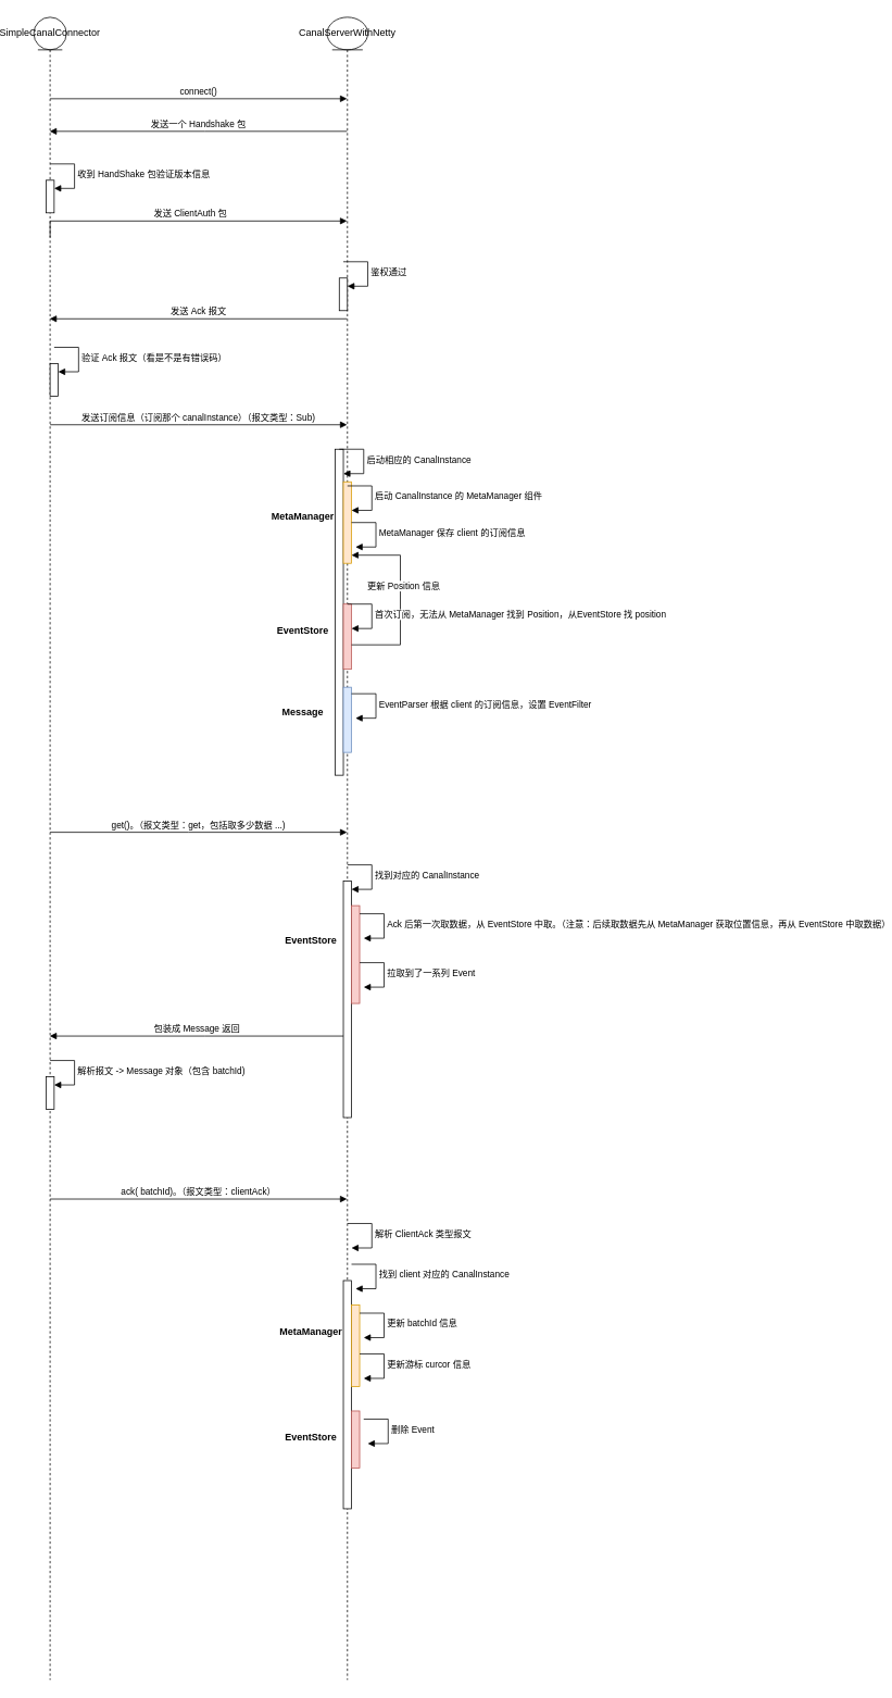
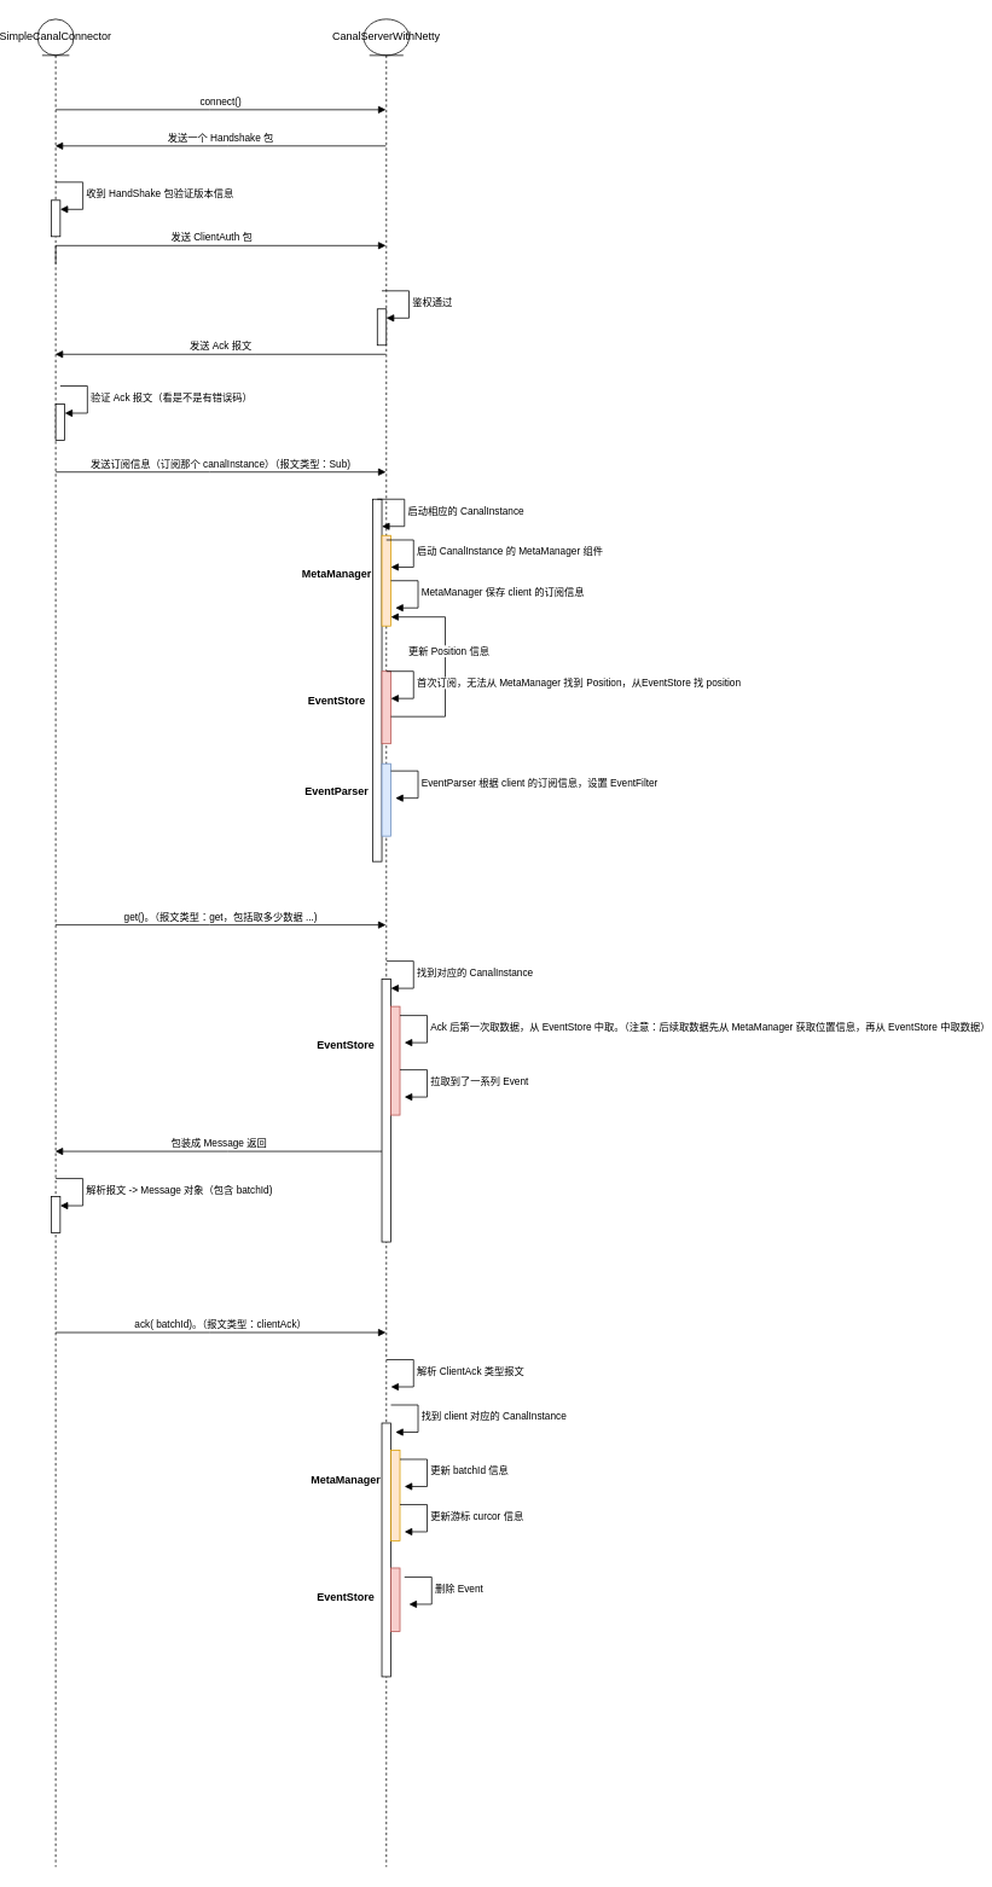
  <mxCell id="0" />
  <mxCell id="1" parent="0" />
  <mxCell id="2" value="SimpleCanalConnector" style="shape=umlLifeline;perimeter=lifelinePerimeter;whiteSpace=wrap;html=1;container=1;dropTarget=0;collapsible=0;recursiveResize=0;outlineConnect=0;portConstraint=eastwest;newEdgeStyle={&quot;edgeStyle&quot;:&quot;elbowEdgeStyle&quot;,&quot;elbow&quot;:&quot;vertical&quot;,&quot;curved&quot;:0,&quot;rounded&quot;:0};participant=umlEntity;" vertex="1" parent="1"><mxGeometry x="20" y="20" width="40" height="2040" as="geometry" /></mxCell>
  <mxCell id="3" value="" style="html=1;points=[];perimeter=orthogonalPerimeter;outlineConnect=0;targetShapes=umlLifeline;portConstraint=eastwest;newEdgeStyle={&quot;edgeStyle&quot;:&quot;elbowEdgeStyle&quot;,&quot;elbow&quot;:&quot;vertical&quot;,&quot;curved&quot;:0,&quot;rounded&quot;:0};" vertex="1" parent="2"><mxGeometry x="15" y="200" width="10" height="40" as="geometry" /></mxCell>
  <mxCell id="4" value="收到 HandShake 包验证版本信息" style="html=1;align=left;spacingLeft=2;endArrow=block;rounded=0;edgeStyle=orthogonalEdgeStyle;curved=0;rounded=0;" edge="1" target="3" parent="2"><mxGeometry relative="1" as="geometry"><mxPoint x="20" y="180" as="sourcePoint" /><Array as="points"><mxPoint x="50" y="210" /></Array></mxGeometry></mxCell>
  <mxCell id="5" value="" style="html=1;points=[];perimeter=orthogonalPerimeter;outlineConnect=0;targetShapes=umlLifeline;portConstraint=eastwest;newEdgeStyle={&quot;edgeStyle&quot;:&quot;elbowEdgeStyle&quot;,&quot;elbow&quot;:&quot;vertical&quot;,&quot;curved&quot;:0,&quot;rounded&quot;:0};" vertex="1" parent="2"><mxGeometry x="20" y="425" width="10" height="40" as="geometry" /></mxCell>
  <mxCell id="6" value="验证 Ack 报文（看是不是有错误码）" style="html=1;align=left;spacingLeft=2;endArrow=block;rounded=0;edgeStyle=orthogonalEdgeStyle;curved=0;rounded=0;" edge="1" target="5" parent="2"><mxGeometry relative="1" as="geometry"><mxPoint x="25" y="405" as="sourcePoint" /><Array as="points"><mxPoint x="55" y="435" /></Array></mxGeometry></mxCell>
  <mxCell id="7" value="" style="html=1;points=[];perimeter=orthogonalPerimeter;outlineConnect=0;targetShapes=umlLifeline;portConstraint=eastwest;newEdgeStyle={&quot;edgeStyle&quot;:&quot;elbowEdgeStyle&quot;,&quot;elbow&quot;:&quot;vertical&quot;,&quot;curved&quot;:0,&quot;rounded&quot;:0};" vertex="1" parent="2"><mxGeometry x="15" y="1300" width="10" height="40" as="geometry" /></mxCell>
  <mxCell id="8" value="解析报文 -&amp;gt; Message 对象（包含 batchId)" style="html=1;align=left;spacingLeft=2;endArrow=block;rounded=0;edgeStyle=orthogonalEdgeStyle;curved=0;rounded=0;" edge="1" target="7" parent="2"><mxGeometry relative="1" as="geometry"><mxPoint x="20" y="1280" as="sourcePoint" /><Array as="points"><mxPoint x="50" y="1310" /></Array></mxGeometry></mxCell>
  <mxCell id="9" value="CanalServerWithNetty" style="shape=umlLifeline;perimeter=lifelinePerimeter;whiteSpace=wrap;html=1;container=1;dropTarget=0;collapsible=0;recursiveResize=0;outlineConnect=0;portConstraint=eastwest;newEdgeStyle={&quot;edgeStyle&quot;:&quot;elbowEdgeStyle&quot;,&quot;elbow&quot;:&quot;vertical&quot;,&quot;curved&quot;:0,&quot;rounded&quot;:0};participant=umlEntity;" vertex="1" parent="1"><mxGeometry x="380" y="20" width="50" height="2040" as="geometry" /></mxCell>
  <mxCell id="10" value="" style="html=1;points=[];perimeter=orthogonalPerimeter;outlineConnect=0;targetShapes=umlLifeline;portConstraint=eastwest;newEdgeStyle={&quot;edgeStyle&quot;:&quot;elbowEdgeStyle&quot;,&quot;elbow&quot;:&quot;vertical&quot;,&quot;curved&quot;:0,&quot;rounded&quot;:0};" vertex="1" parent="9"><mxGeometry x="15" y="320" width="10" height="40" as="geometry" /></mxCell>
  <mxCell id="11" value="鉴权通过" style="html=1;align=left;spacingLeft=2;endArrow=block;rounded=0;edgeStyle=orthogonalEdgeStyle;curved=0;rounded=0;" edge="1" target="10" parent="9"><mxGeometry relative="1" as="geometry"><mxPoint x="20" y="300" as="sourcePoint" /><Array as="points"><mxPoint x="50" y="330" /></Array></mxGeometry></mxCell>
  <mxCell id="12" value="" style="html=1;points=[];perimeter=orthogonalPerimeter;outlineConnect=0;targetShapes=umlLifeline;portConstraint=eastwest;newEdgeStyle={&quot;edgeStyle&quot;:&quot;elbowEdgeStyle&quot;,&quot;elbow&quot;:&quot;vertical&quot;,&quot;curved&quot;:0,&quot;rounded&quot;:0};" vertex="1" parent="9"><mxGeometry x="10" y="530" width="10" height="400" as="geometry" /></mxCell>
  <mxCell id="13" value="启动相应的 CanalInstance" style="html=1;align=left;spacingLeft=2;endArrow=block;rounded=0;edgeStyle=orthogonalEdgeStyle;curved=0;rounded=0;" edge="1" target="12" parent="9"><mxGeometry relative="1" as="geometry"><mxPoint x="15" y="530" as="sourcePoint" /><Array as="points"><mxPoint x="45" y="560" /></Array></mxGeometry></mxCell>
  <mxCell id="14" value="" style="html=1;points=[];perimeter=orthogonalPerimeter;outlineConnect=0;targetShapes=umlLifeline;portConstraint=eastwest;newEdgeStyle={&quot;edgeStyle&quot;:&quot;elbowEdgeStyle&quot;,&quot;elbow&quot;:&quot;vertical&quot;,&quot;curved&quot;:0,&quot;rounded&quot;:0};fillColor=#ffe6cc;strokeColor=#d79b00;" vertex="1" parent="9"><mxGeometry x="20" y="570" width="10" height="100" as="geometry" /></mxCell>
  <mxCell id="15" value="启动 CanalInstance 的 MetaManager 组件" style="html=1;align=left;spacingLeft=2;endArrow=block;rounded=0;edgeStyle=orthogonalEdgeStyle;curved=0;rounded=0;" edge="1" target="14" parent="9"><mxGeometry relative="1" as="geometry"><mxPoint x="25" y="575" as="sourcePoint" /><Array as="points"><mxPoint x="55" y="605" /></Array></mxGeometry></mxCell>
  <mxCell id="16" value="MetaManager 保存 client 的订阅信息" style="html=1;align=left;spacingLeft=2;endArrow=block;rounded=0;edgeStyle=orthogonalEdgeStyle;curved=0;rounded=0;" edge="1" parent="9"><mxGeometry relative="1" as="geometry"><mxPoint x="30" y="620" as="sourcePoint" /><Array as="points"><mxPoint x="60" y="650" /></Array><mxPoint x="35" y="650" as="targetPoint" /></mxGeometry></mxCell>
  <mxCell id="17" value="" style="html=1;points=[];perimeter=orthogonalPerimeter;outlineConnect=0;targetShapes=umlLifeline;portConstraint=eastwest;newEdgeStyle={&quot;edgeStyle&quot;:&quot;elbowEdgeStyle&quot;,&quot;elbow&quot;:&quot;vertical&quot;,&quot;curved&quot;:0,&quot;rounded&quot;:0};fillColor=#f8cecc;strokeColor=#b85450;" vertex="1" parent="9"><mxGeometry x="20" y="720" width="10" height="80" as="geometry" /></mxCell>
  <mxCell id="18" value="" style="html=1;align=left;spacingLeft=2;endArrow=block;rounded=0;edgeStyle=orthogonalEdgeStyle;curved=0;rounded=0;" edge="1" target="14" parent="9"><mxGeometry relative="1" as="geometry"><mxPoint x="30" y="770" as="sourcePoint" /><Array as="points"><mxPoint x="90" y="770" /><mxPoint x="90" y="660" /></Array><mxPoint x="35" y="650" as="targetPoint" /></mxGeometry></mxCell>
  <mxCell id="19" value="更新 Position 信息" style="edgeLabel;html=1;align=center;verticalAlign=middle;resizable=0;points=[];" vertex="1" connectable="0" parent="18"><mxGeometry x="0.16" y="-3" relative="1" as="geometry"><mxPoint as="offset" /></mxGeometry></mxCell>
  <mxCell id="20" value="" style="html=1;points=[];perimeter=orthogonalPerimeter;outlineConnect=0;targetShapes=umlLifeline;portConstraint=eastwest;newEdgeStyle={&quot;edgeStyle&quot;:&quot;elbowEdgeStyle&quot;,&quot;elbow&quot;:&quot;vertical&quot;,&quot;curved&quot;:0,&quot;rounded&quot;:0};fillColor=#dae8fc;strokeColor=#6c8ebf;" vertex="1" parent="9"><mxGeometry x="20" y="822" width="10" height="80" as="geometry" /></mxCell>
  <mxCell id="21" value="EventParser 根据 client 的订阅信息，设置 EventFilter" style="html=1;align=left;spacingLeft=2;endArrow=block;rounded=0;edgeStyle=orthogonalEdgeStyle;curved=0;rounded=0;" edge="1" parent="9"><mxGeometry relative="1" as="geometry"><mxPoint x="30" y="830" as="sourcePoint" /><Array as="points"><mxPoint x="60" y="860" /></Array><mxPoint x="35" y="860" as="targetPoint" /></mxGeometry></mxCell>
  <mxCell id="22" value="" style="html=1;points=[];perimeter=orthogonalPerimeter;outlineConnect=0;targetShapes=umlLifeline;portConstraint=eastwest;newEdgeStyle={&quot;edgeStyle&quot;:&quot;elbowEdgeStyle&quot;,&quot;elbow&quot;:&quot;vertical&quot;,&quot;curved&quot;:0,&quot;rounded&quot;:0};" vertex="1" parent="9"><mxGeometry x="20" y="1060" width="10" height="290" as="geometry" /></mxCell>
  <mxCell id="23" value="找到对应的 CanalInstance" style="html=1;align=left;spacingLeft=2;endArrow=block;rounded=0;edgeStyle=orthogonalEdgeStyle;curved=0;rounded=0;" edge="1" target="22" parent="9"><mxGeometry relative="1" as="geometry"><mxPoint x="25" y="1040" as="sourcePoint" /><Array as="points"><mxPoint x="55" y="1070" /></Array></mxGeometry></mxCell>
  <mxCell id="24" value="" style="html=1;points=[];perimeter=orthogonalPerimeter;outlineConnect=0;targetShapes=umlLifeline;portConstraint=eastwest;newEdgeStyle={&quot;edgeStyle&quot;:&quot;elbowEdgeStyle&quot;,&quot;elbow&quot;:&quot;vertical&quot;,&quot;curved&quot;:0,&quot;rounded&quot;:0};fillColor=#f8cecc;strokeColor=#b85450;" vertex="1" parent="9"><mxGeometry x="30" y="1090" width="10" height="120" as="geometry" /></mxCell>
  <mxCell id="25" value="解析 ClientAck 类型报文" style="html=1;align=left;spacingLeft=2;endArrow=block;rounded=0;edgeStyle=orthogonalEdgeStyle;curved=0;rounded=0;" edge="1" parent="9"><mxGeometry relative="1" as="geometry"><mxPoint x="25" y="1480" as="sourcePoint" /><Array as="points"><mxPoint x="55" y="1510" /></Array><mxPoint x="30" y="1510" as="targetPoint" /></mxGeometry></mxCell>
  <mxCell id="26" value="" style="html=1;points=[];perimeter=orthogonalPerimeter;outlineConnect=0;targetShapes=umlLifeline;portConstraint=eastwest;newEdgeStyle={&quot;edgeStyle&quot;:&quot;elbowEdgeStyle&quot;,&quot;elbow&quot;:&quot;vertical&quot;,&quot;curved&quot;:0,&quot;rounded&quot;:0};" vertex="1" parent="9"><mxGeometry x="20" y="1550" width="10" height="280" as="geometry" /></mxCell>
  <mxCell id="27" value="找到 client 对应的 CanalInstance" style="html=1;align=left;spacingLeft=2;endArrow=block;rounded=0;edgeStyle=orthogonalEdgeStyle;curved=0;rounded=0;" edge="1" parent="9"><mxGeometry relative="1" as="geometry"><mxPoint x="30" y="1530" as="sourcePoint" /><Array as="points"><mxPoint x="60" y="1560" /></Array><mxPoint x="35" y="1560" as="targetPoint" /></mxGeometry></mxCell>
  <mxCell id="28" value="" style="html=1;points=[];perimeter=orthogonalPerimeter;outlineConnect=0;targetShapes=umlLifeline;portConstraint=eastwest;newEdgeStyle={&quot;edgeStyle&quot;:&quot;elbowEdgeStyle&quot;,&quot;elbow&quot;:&quot;vertical&quot;,&quot;curved&quot;:0,&quot;rounded&quot;:0};fillColor=#ffe6cc;strokeColor=#d79b00;" vertex="1" parent="9"><mxGeometry x="30" y="1580" width="10" height="100" as="geometry" /></mxCell>
  <mxCell id="29" value="更新 batchId 信息" style="html=1;align=left;spacingLeft=2;endArrow=block;rounded=0;edgeStyle=orthogonalEdgeStyle;curved=0;rounded=0;" edge="1" parent="9"><mxGeometry relative="1" as="geometry"><mxPoint x="40" y="1590" as="sourcePoint" /><Array as="points"><mxPoint x="70" y="1620" /></Array><mxPoint x="45" y="1620" as="targetPoint" /></mxGeometry></mxCell>
  <mxCell id="30" value="更新游标 curcor 信息" style="html=1;align=left;spacingLeft=2;endArrow=block;rounded=0;edgeStyle=orthogonalEdgeStyle;curved=0;rounded=0;" edge="1" parent="9"><mxGeometry relative="1" as="geometry"><mxPoint x="40" y="1640" as="sourcePoint" /><Array as="points"><mxPoint x="70" y="1670" /></Array><mxPoint x="45" y="1670" as="targetPoint" /></mxGeometry></mxCell>
  <mxCell id="31" value="" style="html=1;points=[];perimeter=orthogonalPerimeter;outlineConnect=0;targetShapes=umlLifeline;portConstraint=eastwest;newEdgeStyle={&quot;edgeStyle&quot;:&quot;elbowEdgeStyle&quot;,&quot;elbow&quot;:&quot;vertical&quot;,&quot;curved&quot;:0,&quot;rounded&quot;:0};fillColor=#f8cecc;strokeColor=#b85450;" vertex="1" parent="9"><mxGeometry x="30" y="1710" width="10" height="70" as="geometry" /></mxCell>
  <mxCell id="32" value="删除 Event&amp;nbsp;" style="html=1;align=left;spacingLeft=2;endArrow=block;rounded=0;edgeStyle=orthogonalEdgeStyle;curved=0;rounded=0;" edge="1" parent="9"><mxGeometry relative="1" as="geometry"><mxPoint x="45" y="1720" as="sourcePoint" /><Array as="points"><mxPoint x="75" y="1750" /></Array><mxPoint x="50" y="1750" as="targetPoint" /></mxGeometry></mxCell>
  <mxCell id="33" value="connect()" style="html=1;verticalAlign=bottom;endArrow=block;edgeStyle=elbowEdgeStyle;elbow=vertical;curved=0;rounded=0;" edge="1" parent="1" target="9"><mxGeometry x="0.001" width="80" relative="1" as="geometry"><mxPoint x="40" y="120" as="sourcePoint" /><mxPoint x="120" y="120" as="targetPoint" /><mxPoint as="offset" /></mxGeometry></mxCell>
  <mxCell id="34" value="发送一个 Handshake 包" style="html=1;verticalAlign=bottom;endArrow=block;edgeStyle=elbowEdgeStyle;elbow=vertical;curved=0;rounded=0;" edge="1" parent="1" source="9" target="2"><mxGeometry width="80" relative="1" as="geometry"><mxPoint x="290" y="160" as="sourcePoint" /><mxPoint x="370" y="160" as="targetPoint" /><Array as="points"><mxPoint x="230" y="160" /></Array></mxGeometry></mxCell>
  <mxCell id="35" value="发送 ClientAuth 包" style="html=1;verticalAlign=bottom;endArrow=block;edgeStyle=elbowEdgeStyle;elbow=vertical;curved=0;rounded=0;" edge="1" parent="1" target="9"><mxGeometry width="80" relative="1" as="geometry"><mxPoint x="40" y="290" as="sourcePoint" /><mxPoint x="120" y="290" as="targetPoint" /><Array as="points"><mxPoint x="210" y="270" /></Array></mxGeometry></mxCell>
  <mxCell id="36" value="发送 Ack 报文" style="html=1;verticalAlign=bottom;endArrow=block;edgeStyle=elbowEdgeStyle;elbow=vertical;curved=0;rounded=0;" edge="1" parent="1" source="9" target="2"><mxGeometry width="80" relative="1" as="geometry"><mxPoint x="320" y="400" as="sourcePoint" /><mxPoint x="400" y="400" as="targetPoint" /><Array as="points"><mxPoint x="260" y="390" /></Array></mxGeometry></mxCell>
  <mxCell id="37" value="发送订阅信息（订阅那个 canalInstance）（报文类型：Sub)" style="html=1;verticalAlign=bottom;endArrow=block;edgeStyle=elbowEdgeStyle;elbow=vertical;curved=0;rounded=0;" edge="1" parent="1" target="9"><mxGeometry width="80" relative="1" as="geometry"><mxPoint x="40" y="520" as="sourcePoint" /><mxPoint x="120" y="520" as="targetPoint" /></mxGeometry></mxCell>
  <mxCell id="38" value="首次订阅，无法从 MetaManager 找到 Position，从EventStore 找 position" style="html=1;align=left;spacingLeft=2;endArrow=block;rounded=0;edgeStyle=orthogonalEdgeStyle;curved=0;rounded=0;" edge="1" parent="1"><mxGeometry relative="1" as="geometry"><mxPoint x="405" y="740" as="sourcePoint" /><Array as="points"><mxPoint x="435" y="770" /></Array><mxPoint x="410" y="770" as="targetPoint" /></mxGeometry></mxCell>
- <mxCell id="39" value="Message" style="text;align=center;fontStyle=1;verticalAlign=middle;spacingLeft=3;spacingRight=3;strokeColor=none;rotatable=0;points=[[0,0.5],[1,0.5]];portConstraint=eastwest;html=1;" vertex="1" parent="1"><mxGeometry x="310" y="860" width="80" height="26" as="geometry" /></mxCell>
+ <mxCell id="39" value="EventParser" style="text;align=center;fontStyle=1;verticalAlign=middle;spacingLeft=3;spacingRight=3;strokeColor=none;rotatable=0;points=[[0,0.5],[1,0.5]];portConstraint=eastwest;html=1;" vertex="1" parent="1"><mxGeometry x="310" y="860" width="80" height="26" as="geometry" /></mxCell>
  <mxCell id="40" value="EventStore" style="text;align=center;fontStyle=1;verticalAlign=middle;spacingLeft=3;spacingRight=3;strokeColor=none;rotatable=0;points=[[0,0.5],[1,0.5]];portConstraint=eastwest;html=1;" vertex="1" parent="1"><mxGeometry x="310" y="760" width="80" height="26" as="geometry" /></mxCell>
  <mxCell id="41" value="MetaManager" style="text;align=center;fontStyle=1;verticalAlign=middle;spacingLeft=3;spacingRight=3;strokeColor=none;rotatable=0;points=[[0,0.5],[1,0.5]];portConstraint=eastwest;html=1;" vertex="1" parent="1"><mxGeometry x="310" y="620" width="80" height="26" as="geometry" /></mxCell>
  <mxCell id="42" value="get()。（报文类型：get，包括取多少数据 ...)" style="html=1;verticalAlign=bottom;endArrow=block;edgeStyle=elbowEdgeStyle;elbow=vertical;curved=0;rounded=0;" edge="1" parent="1" target="9"><mxGeometry width="80" relative="1" as="geometry"><mxPoint x="40" y="1020" as="sourcePoint" /><mxPoint x="120" y="1020" as="targetPoint" /></mxGeometry></mxCell>
  <mxCell id="43" value="Ack 后第一次取数据，从 EventStore 中取。（注意：后续取数据先从 MetaManager 获取位置信息，再从 EventStore 中取数据）" style="html=1;align=left;spacingLeft=2;endArrow=block;rounded=0;edgeStyle=orthogonalEdgeStyle;curved=0;rounded=0;" edge="1" parent="1"><mxGeometry relative="1" as="geometry"><mxPoint x="420" y="1120" as="sourcePoint" /><Array as="points"><mxPoint x="450" y="1150" /></Array><mxPoint x="425" y="1150" as="targetPoint" /></mxGeometry></mxCell>
  <mxCell id="44" value="EventStore" style="text;align=center;fontStyle=1;verticalAlign=middle;spacingLeft=3;spacingRight=3;strokeColor=none;rotatable=0;points=[[0,0.5],[1,0.5]];portConstraint=eastwest;html=1;" vertex="1" parent="1"><mxGeometry x="320" y="1140" width="80" height="26" as="geometry" /></mxCell>
  <mxCell id="45" value="拉取到了一系列 Event" style="html=1;align=left;spacingLeft=2;endArrow=block;rounded=0;edgeStyle=orthogonalEdgeStyle;curved=0;rounded=0;" edge="1" parent="1"><mxGeometry relative="1" as="geometry"><mxPoint x="420" y="1180" as="sourcePoint" /><Array as="points"><mxPoint x="450" y="1210" /></Array><mxPoint x="425" y="1210" as="targetPoint" /></mxGeometry></mxCell>
  <mxCell id="46" value="包装成 Message 返回" style="html=1;verticalAlign=bottom;endArrow=block;edgeStyle=elbowEdgeStyle;elbow=vertical;curved=0;rounded=0;" edge="1" parent="1" target="2"><mxGeometry width="80" relative="1" as="geometry"><mxPoint x="400" y="1270" as="sourcePoint" /><mxPoint x="480" y="1270" as="targetPoint" /></mxGeometry></mxCell>
  <mxCell id="47" value="ack( batchId)。（报文类型：clientAck）" style="html=1;verticalAlign=bottom;endArrow=block;edgeStyle=elbowEdgeStyle;elbow=vertical;curved=0;rounded=0;" edge="1" parent="1" target="9"><mxGeometry width="80" relative="1" as="geometry"><mxPoint x="40" y="1470" as="sourcePoint" /><mxPoint x="120" y="1470" as="targetPoint" /></mxGeometry></mxCell>
  <mxCell id="48" value="MetaManager" style="text;align=center;fontStyle=1;verticalAlign=middle;spacingLeft=3;spacingRight=3;strokeColor=none;rotatable=0;points=[[0,0.5],[1,0.5]];portConstraint=eastwest;html=1;" vertex="1" parent="1"><mxGeometry x="320" y="1620" width="80" height="26" as="geometry" /></mxCell>
  <mxCell id="49" value="EventStore" style="text;align=center;fontStyle=1;verticalAlign=middle;spacingLeft=3;spacingRight=3;strokeColor=none;rotatable=0;points=[[0,0.5],[1,0.5]];portConstraint=eastwest;html=1;" vertex="1" parent="1"><mxGeometry x="320" y="1750" width="80" height="26" as="geometry" /></mxCell>
